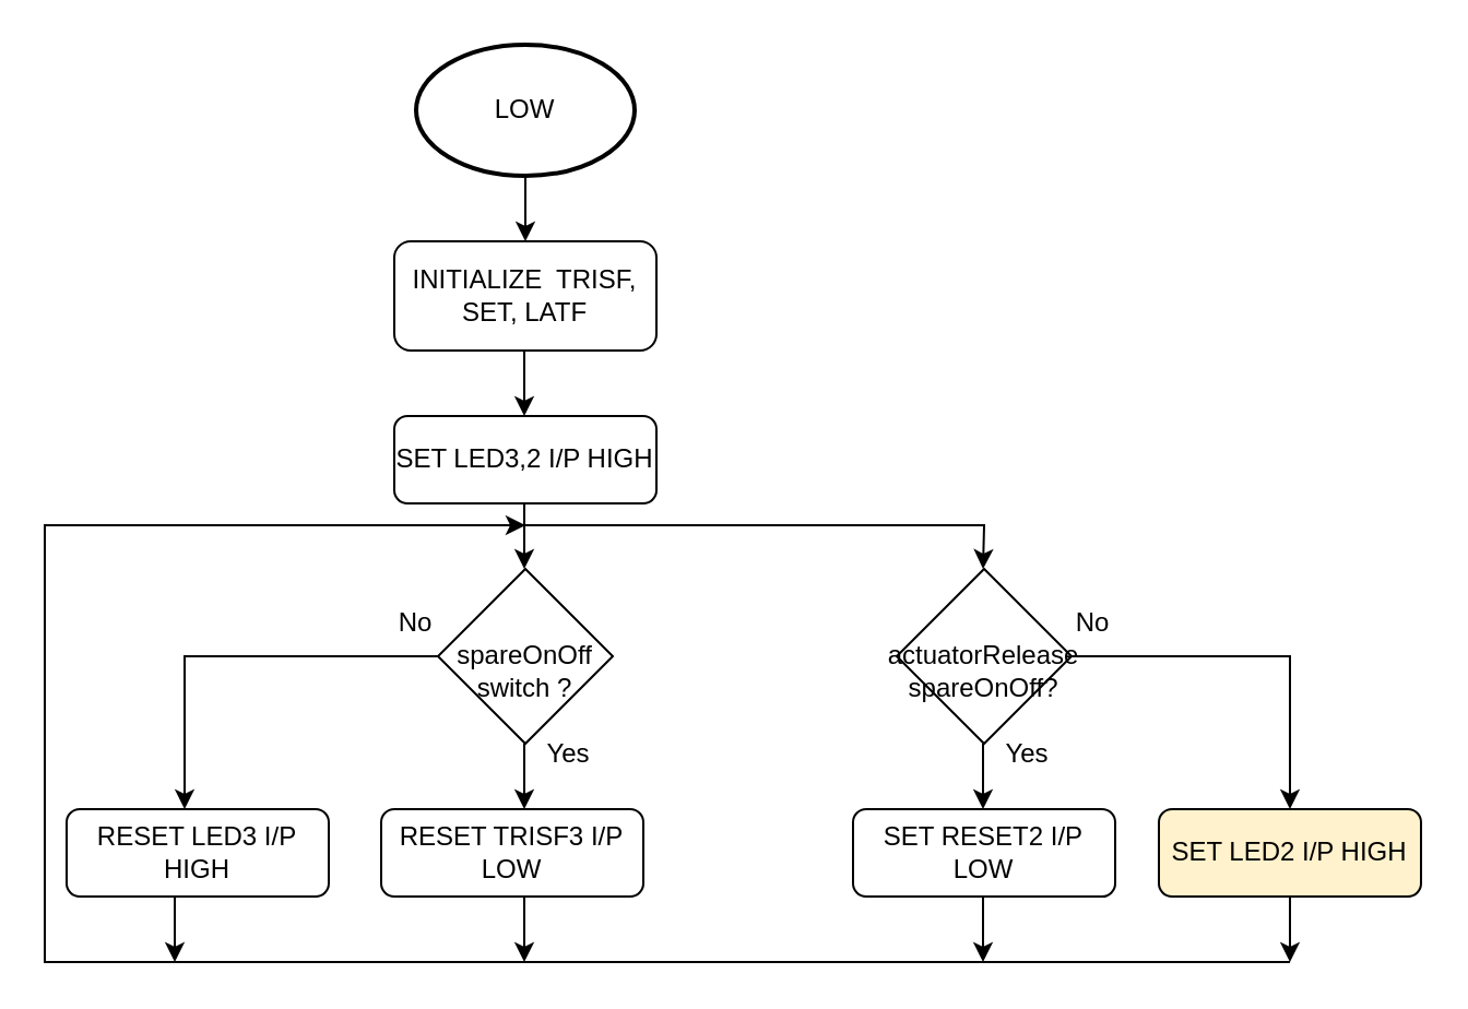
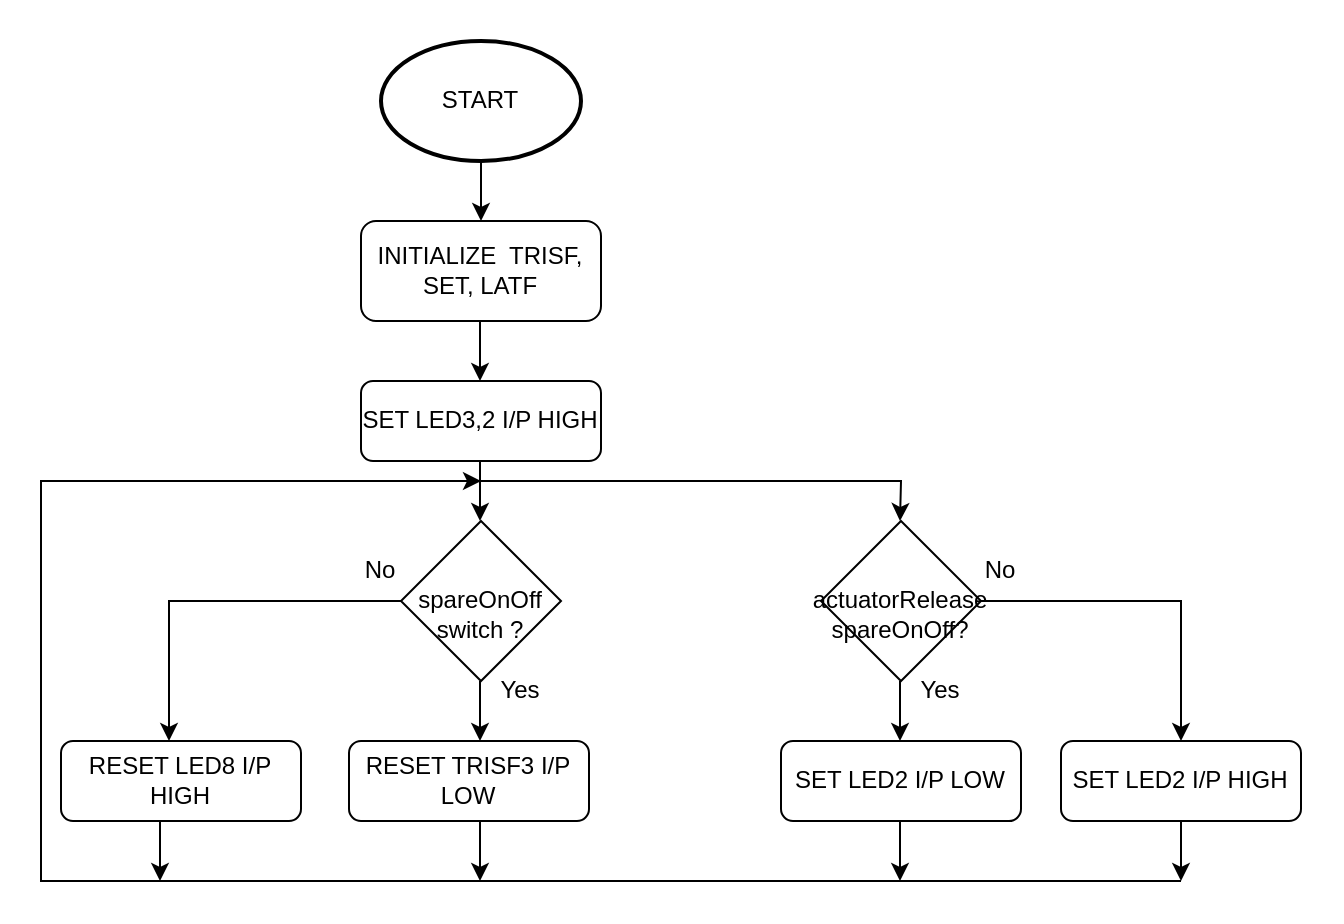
  <mxCell id="0" />
  <mxCell id="1" parent="0" />
  <mxCell id="2" value="INITIALIZE&amp;nbsp; TRISF, SET, LATF" style="rounded=1;whiteSpace=wrap;html=1;fontSize=12;glass=0;strokeWidth=1;shadow=0;" parent="1" vertex="1"><mxGeometry x="180" y="110" width="120" height="50" as="geometry" /></mxCell>
  <mxCell id="3" style="rounded=0;orthogonalLoop=1;jettySize=auto;html=1;" parent="1" edge="1"><mxGeometry relative="1" as="geometry"><mxPoint x="84" y="370" as="targetPoint" /><mxPoint x="84" y="300" as="sourcePoint" /><Array as="points"><mxPoint x="200" y="300" /><mxPoint x="84" y="300" /></Array></mxGeometry></mxCell>
  <mxCell id="4" value="SET LED3,2 I/P HIGH" style="rounded=1;whiteSpace=wrap;html=1;fontSize=12;glass=0;strokeWidth=1;shadow=0;" parent="1" vertex="1"><mxGeometry x="180" y="190" width="120" height="40" as="geometry" /></mxCell>
- <mxCell id="5" value="SET RESET2 I/P LOW" style="rounded=1;whiteSpace=wrap;html=1;fontSize=12;glass=0;strokeWidth=1;shadow=0;" parent="1" vertex="1"><mxGeometry x="390" y="370" width="120" height="40" as="geometry" /></mxCell>
+ <mxCell id="5" value="SET LED2 I/P LOW" style="rounded=1;whiteSpace=wrap;html=1;fontSize=12;glass=0;strokeWidth=1;shadow=0;" parent="1" vertex="1"><mxGeometry x="390" y="370" width="120" height="40" as="geometry" /></mxCell>
  <mxCell id="6" value="RESET TRISF3 I/P LOW" style="rounded=1;whiteSpace=wrap;html=1;fontSize=12;glass=0;strokeWidth=1;shadow=0;" parent="1" vertex="1"><mxGeometry x="174" y="370" width="120" height="40" as="geometry" /></mxCell>
- <mxCell id="7" value="LOW" style="strokeWidth=2;html=1;shape=mxgraph.flowchart.start_1;whiteSpace=wrap;" parent="1" vertex="1"><mxGeometry x="190" y="20" width="100" height="60" as="geometry" /></mxCell>
+ <mxCell id="7" value="START" style="strokeWidth=2;html=1;shape=mxgraph.flowchart.start_1;whiteSpace=wrap;" parent="1" vertex="1"><mxGeometry x="190" y="20" width="100" height="60" as="geometry" /></mxCell>
  <mxCell id="8" value="&lt;div&gt;&lt;br&gt;&lt;/div&gt;&lt;div&gt;actuatorRelease&lt;/div&gt;&lt;div&gt;spareOnOff?&lt;br&gt;&lt;/div&gt;" style="rhombus;whiteSpace=wrap;html=1;" parent="1" vertex="1"><mxGeometry x="410" y="260" width="80" height="80" as="geometry" /></mxCell>
  <mxCell id="9" value="&lt;div&gt;&lt;br&gt;&lt;/div&gt;&lt;div&gt;spareOnOff&lt;/div&gt;&lt;div&gt;switch ?&lt;br&gt;&lt;/div&gt;" style="rhombus;whiteSpace=wrap;html=1;" parent="1" vertex="1"><mxGeometry x="200" y="260" width="80" height="80" as="geometry" /></mxCell>
  <mxCell id="10" style="edgeStyle=orthogonalEdgeStyle;rounded=0;orthogonalLoop=1;jettySize=auto;html=1;" parent="1" edge="1"><mxGeometry relative="1" as="geometry"><mxPoint x="590" y="370" as="targetPoint" /><mxPoint x="490" y="300" as="sourcePoint" /><Array as="points"><mxPoint x="590" y="300" /></Array></mxGeometry></mxCell>
  <mxCell id="11" value="" style="endArrow=classic;html=1;rounded=0;" edge="1" parent="1"><mxGeometry width="50" height="50" relative="1" as="geometry"><mxPoint x="240" y="80" as="sourcePoint" /><mxPoint x="240" y="110" as="targetPoint" /></mxGeometry></mxCell>
  <mxCell id="12" value="" style="endArrow=classic;html=1;rounded=0;" edge="1" parent="1"><mxGeometry width="50" height="50" relative="1" as="geometry"><mxPoint x="239.5" y="160" as="sourcePoint" /><mxPoint x="239.5" y="190" as="targetPoint" /></mxGeometry></mxCell>
  <mxCell id="13" value="" style="endArrow=classic;html=1;rounded=0;" edge="1" parent="1"><mxGeometry width="50" height="50" relative="1" as="geometry"><mxPoint x="239.5" y="230" as="sourcePoint" /><mxPoint x="239.5" y="260" as="targetPoint" /></mxGeometry></mxCell>
  <mxCell id="14" value="" style="endArrow=classic;html=1;rounded=0;" edge="1" parent="1"><mxGeometry width="50" height="50" relative="1" as="geometry"><mxPoint x="239.5" y="340" as="sourcePoint" /><mxPoint x="239.5" y="370" as="targetPoint" /></mxGeometry></mxCell>
  <mxCell id="15" value="" style="endArrow=classic;html=1;rounded=0;" edge="1" parent="1"><mxGeometry width="50" height="50" relative="1" as="geometry"><mxPoint x="449.5" y="340" as="sourcePoint" /><mxPoint x="449.5" y="370" as="targetPoint" /></mxGeometry></mxCell>
  <mxCell id="16" value="" style="endArrow=classic;html=1;rounded=0;" edge="1" parent="1"><mxGeometry width="50" height="50" relative="1" as="geometry"><mxPoint x="450" y="240" as="sourcePoint" /><mxPoint x="449.5" y="260" as="targetPoint" /><Array as="points"><mxPoint x="240" y="240" /><mxPoint x="450" y="240" /></Array></mxGeometry></mxCell>
  <mxCell id="17" value="" style="endArrow=classic;html=1;rounded=0;edgeStyle=orthogonalEdgeStyle;" edge="1" parent="1"><mxGeometry width="50" height="50" relative="1" as="geometry"><mxPoint x="590" y="440" as="sourcePoint" /><mxPoint x="240" y="240" as="targetPoint" /><Array as="points"><mxPoint x="20" y="440" /><mxPoint x="20" y="240" /></Array></mxGeometry></mxCell>
  <mxCell id="18" value="" style="endArrow=classic;html=1;rounded=0;" edge="1" parent="1"><mxGeometry width="50" height="50" relative="1" as="geometry"><mxPoint x="239.5" y="410" as="sourcePoint" /><mxPoint x="239.5" y="440" as="targetPoint" /></mxGeometry></mxCell>
  <mxCell id="19" value="No" style="text;html=1;align=center;verticalAlign=middle;whiteSpace=wrap;rounded=0;" vertex="1" parent="1"><mxGeometry x="160" y="270" width="60" height="30" as="geometry" /></mxCell>
  <mxCell id="20" value="No" style="text;html=1;align=center;verticalAlign=middle;whiteSpace=wrap;rounded=0;" vertex="1" parent="1"><mxGeometry x="470" y="270" width="60" height="30" as="geometry" /></mxCell>
  <mxCell id="21" value="Yes" style="text;html=1;align=center;verticalAlign=middle;whiteSpace=wrap;rounded=0;" vertex="1" parent="1"><mxGeometry x="230" y="330" width="60" height="30" as="geometry" /></mxCell>
  <mxCell id="22" value="Yes" style="text;html=1;align=center;verticalAlign=middle;whiteSpace=wrap;rounded=0;" vertex="1" parent="1"><mxGeometry x="440" y="330" width="60" height="30" as="geometry" /></mxCell>
- <mxCell id="23" value="RESET LED3 I/P HIGH" style="rounded=1;whiteSpace=wrap;html=1;fontSize=12;glass=0;strokeWidth=1;shadow=0;" vertex="1" parent="1"><mxGeometry x="30" y="370" width="120" height="40" as="geometry" /></mxCell>
+ <mxCell id="23" value="RESET LED8 I/P HIGH" style="rounded=1;whiteSpace=wrap;html=1;fontSize=12;glass=0;strokeWidth=1;shadow=0;" vertex="1" parent="1"><mxGeometry x="30" y="370" width="120" height="40" as="geometry" /></mxCell>
  <mxCell id="24" value="" style="endArrow=classic;html=1;rounded=0;" edge="1" parent="1"><mxGeometry width="50" height="50" relative="1" as="geometry"><mxPoint x="449.5" y="410" as="sourcePoint" /><mxPoint x="449.5" y="440" as="targetPoint" /></mxGeometry></mxCell>
  <mxCell id="25" value="" style="endArrow=classic;html=1;rounded=0;" edge="1" parent="1" source="28"><mxGeometry width="50" height="50" relative="1" as="geometry"><mxPoint x="599.5" y="410" as="sourcePoint" /><mxPoint x="590" y="440" as="targetPoint" /></mxGeometry></mxCell>
  <mxCell id="26" value="" style="endArrow=classic;html=1;rounded=0;" edge="1" parent="1"><mxGeometry width="50" height="50" relative="1" as="geometry"><mxPoint x="79.5" y="410" as="sourcePoint" /><mxPoint x="79.5" y="440" as="targetPoint" /></mxGeometry></mxCell>
  <mxCell id="27" value="" style="endArrow=classic;html=1;rounded=0;" edge="1" parent="1" target="28"><mxGeometry width="50" height="50" relative="1" as="geometry"><mxPoint x="599.5" y="410" as="sourcePoint" /><mxPoint x="599.5" y="440" as="targetPoint" /></mxGeometry></mxCell>
- <mxCell id="28" value="SET LED2 I/P HIGH" style="rounded=1;whiteSpace=wrap;html=1;fontSize=12;glass=0;strokeWidth=1;shadow=0;fillColor=#fff2cc;" vertex="1" parent="1"><mxGeometry x="530" y="370" width="120" height="40" as="geometry" /></mxCell>
+ <mxCell id="28" value="SET LED2 I/P HIGH" style="rounded=1;whiteSpace=wrap;html=1;fontSize=12;glass=0;strokeWidth=1;shadow=0;" vertex="1" parent="1"><mxGeometry x="530" y="370" width="120" height="40" as="geometry" /></mxCell>
